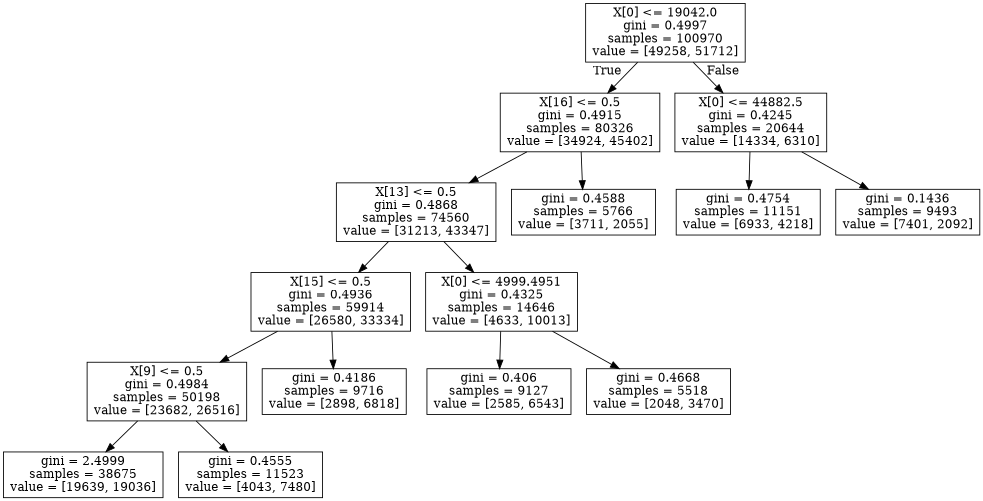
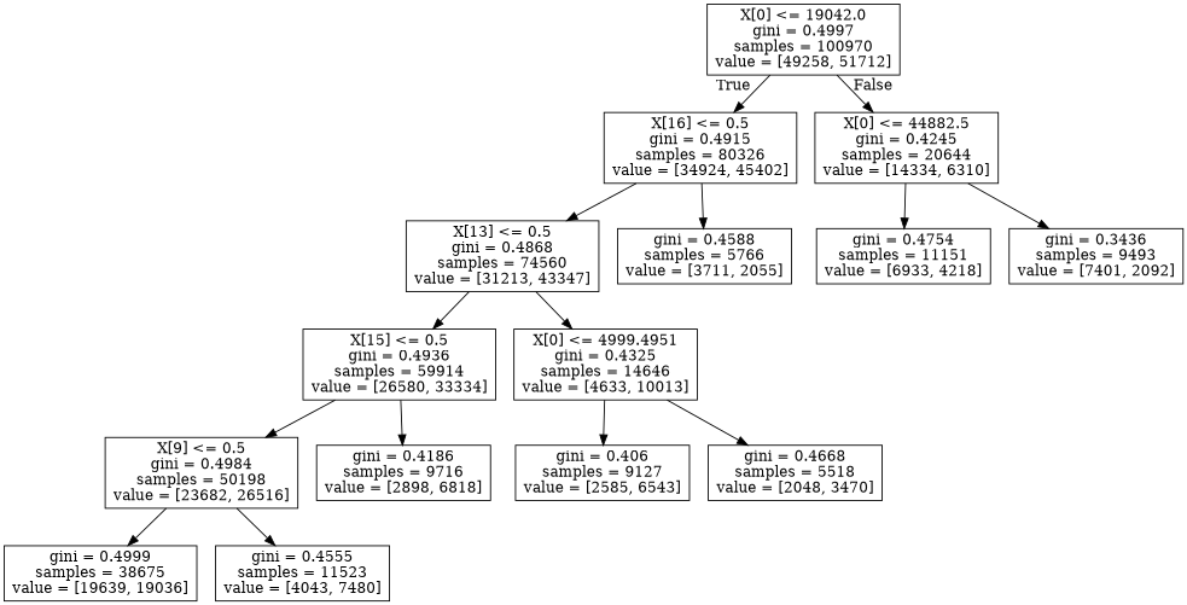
  digraph {
    node [shape=box]
    n1 [label="X[0] <= 19042.0\ngini = 0.4997\nsamples = 100970\nvalue = [49258, 51712]"]
    n2 [label="X[16] <= 0.5\ngini = 0.4915\nsamples = 80326\nvalue = [34924, 45402]"]
    n3 [label="X[0] <= 44882.5\ngini = 0.4245\nsamples = 20644\nvalue = [14334, 6310]"]
    n4 [label="X[13] <= 0.5\ngini = 0.4868\nsamples = 74560\nvalue = [31213, 43347]"]
    n5 [label="gini = 0.4588\nsamples = 5766\nvalue = [3711, 2055]"]
    n6 [label="gini = 0.4754\nsamples = 11151\nvalue = [6933, 4218]"]
-   n7 [label="gini = 0.1436\nsamples = 9493\nvalue = [7401, 2092]"]
+   n7 [label="gini = 0.3436\nsamples = 9493\nvalue = [7401, 2092]"]
    n8 [label="X[15] <= 0.5\ngini = 0.4936\nsamples = 59914\nvalue = [26580, 33334]"]
    n9 [label="X[0] <= 4999.4951\ngini = 0.4325\nsamples = 14646\nvalue = [4633, 10013]"]
    n10 [label="X[9] <= 0.5\ngini = 0.4984\nsamples = 50198\nvalue = [23682, 26516]"]
    n11 [label="gini = 0.4186\nsamples = 9716\nvalue = [2898, 6818]"]
    n12 [label="gini = 0.406\nsamples = 9127\nvalue = [2585, 6543]"]
    n13 [label="gini = 0.4668\nsamples = 5518\nvalue = [2048, 3470]"]
-   n14 [label="gini = 2.4999\nsamples = 38675\nvalue = [19639, 19036]"]
+   n14 [label="gini = 0.4999\nsamples = 38675\nvalue = [19639, 19036]"]
    n15 [label="gini = 0.4555\nsamples = 11523\nvalue = [4043, 7480]"]
    n1 -> n2 [headlabel=True labelangle=45 labeldistance=2.5]
    n1 -> n3 [headlabel=False labelangle=-45 labeldistance=2.5]
    n2 -> n4
    n2 -> n5
    n3 -> n6
    n3 -> n7
    n4 -> n8
    n4 -> n9
    n8 -> n10
    n8 -> n11
    n9 -> n12
    n9 -> n13
    n10 -> n14
    n10 -> n15
  }
